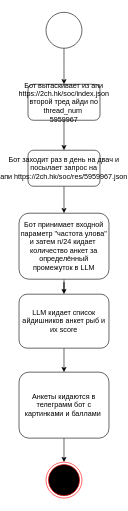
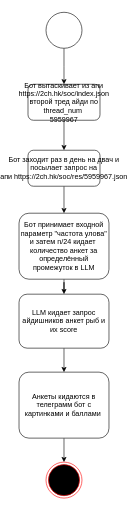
  <mxCell id="0" />
  <mxCell id="1" parent="0" />
  <mxCell id="2" style="edgeStyle=orthogonalEdgeStyle;rounded=0;orthogonalLoop=1;jettySize=auto;html=1;" parent="1" source="3" edge="1"><mxGeometry relative="1" as="geometry"><mxPoint x="95" y="140" as="targetPoint" /></mxGeometry></mxCell>
  <mxCell id="3" value="" style="shape=ellipse;html=1;dashed=0;whiteSpace=wrap;aspect=fixed;perimeter=ellipsePerimeter;" parent="1" vertex="1"><mxGeometry x="65" y="20" width="60" height="60" as="geometry" /></mxCell>
  <mxCell id="4" style="edgeStyle=orthogonalEdgeStyle;rounded=0;orthogonalLoop=1;jettySize=auto;html=1;entryX=0.5;entryY=0;entryDx=0;entryDy=0;" parent="1" source="5" target="9" edge="1"><mxGeometry relative="1" as="geometry" /></mxCell>
  <mxCell id="5" value="Бот заходит раз в день на двач и посылает запрос на апи&amp;nbsp;https://2ch.hk/soc/res/5959967.json" style="rounded=1;whiteSpace=wrap;html=1;" parent="1" vertex="1"><mxGeometry x="35" y="250" width="120" height="60" as="geometry" /></mxCell>
  <mxCell id="6" style="edgeStyle=orthogonalEdgeStyle;rounded=0;orthogonalLoop=1;jettySize=auto;html=1;" parent="1" source="7" target="5" edge="1"><mxGeometry relative="1" as="geometry" /></mxCell>
  <mxCell id="7" value="Бот вытаскивает из апи https://2ch.hk/soc/index.json второй тред айди по thread_num&amp;nbsp;&lt;br&gt;5959967" style="rounded=1;whiteSpace=wrap;html=1;" parent="1" vertex="1"><mxGeometry x="35" y="140" width="120" height="60" as="geometry" /></mxCell>
  <mxCell id="8" style="edgeStyle=orthogonalEdgeStyle;rounded=0;orthogonalLoop=1;jettySize=auto;html=1;" parent="1" source="9" target="11" edge="1"><mxGeometry relative="1" as="geometry" /></mxCell>
  <mxCell id="9" value="Бот принимает входной параметр &quot;частота улова&quot; и затем n/24 кидает&amp;nbsp; количество анкет за определённый промежуток в LLM" style="rounded=1;whiteSpace=wrap;html=1;" parent="1" vertex="1"><mxGeometry x="20" y="355" width="150" height="110" as="geometry" /></mxCell>
  <mxCell id="10" style="edgeStyle=orthogonalEdgeStyle;rounded=0;orthogonalLoop=1;jettySize=auto;html=1;" parent="1" source="11" target="13" edge="1"><mxGeometry relative="1" as="geometry" /></mxCell>
- <mxCell id="11" value="LLM кидает список айдишников анкет рыб и их score" style="rounded=1;whiteSpace=wrap;html=1;" parent="1" vertex="1"><mxGeometry x="20" y="490" width="150" height="90" as="geometry" /></mxCell>
+ <mxCell id="11" value="LLM кидает запрос айдишников анкет рыб и их score" style="rounded=1;whiteSpace=wrap;html=1;" parent="1" vertex="1"><mxGeometry x="20" y="490" width="150" height="90" as="geometry" /></mxCell>
  <mxCell id="12" style="edgeStyle=orthogonalEdgeStyle;rounded=0;orthogonalLoop=1;jettySize=auto;html=1;entryX=0.5;entryY=0;entryDx=0;entryDy=0;" parent="1" source="13" target="14" edge="1"><mxGeometry relative="1" as="geometry" /></mxCell>
  <mxCell id="13" value="Анкеты кидаются в телеграмм бот c картинками и баллами&amp;nbsp;" style="rounded=1;whiteSpace=wrap;html=1;" parent="1" vertex="1"><mxGeometry x="20" y="620" width="150" height="110" as="geometry" /></mxCell>
  <mxCell id="14" value="" style="ellipse;html=1;shape=endState;fillColor=#000000;strokeColor=#ff0000;" parent="1" vertex="1"><mxGeometry x="65" y="770" width="60" height="60" as="geometry" /></mxCell>
